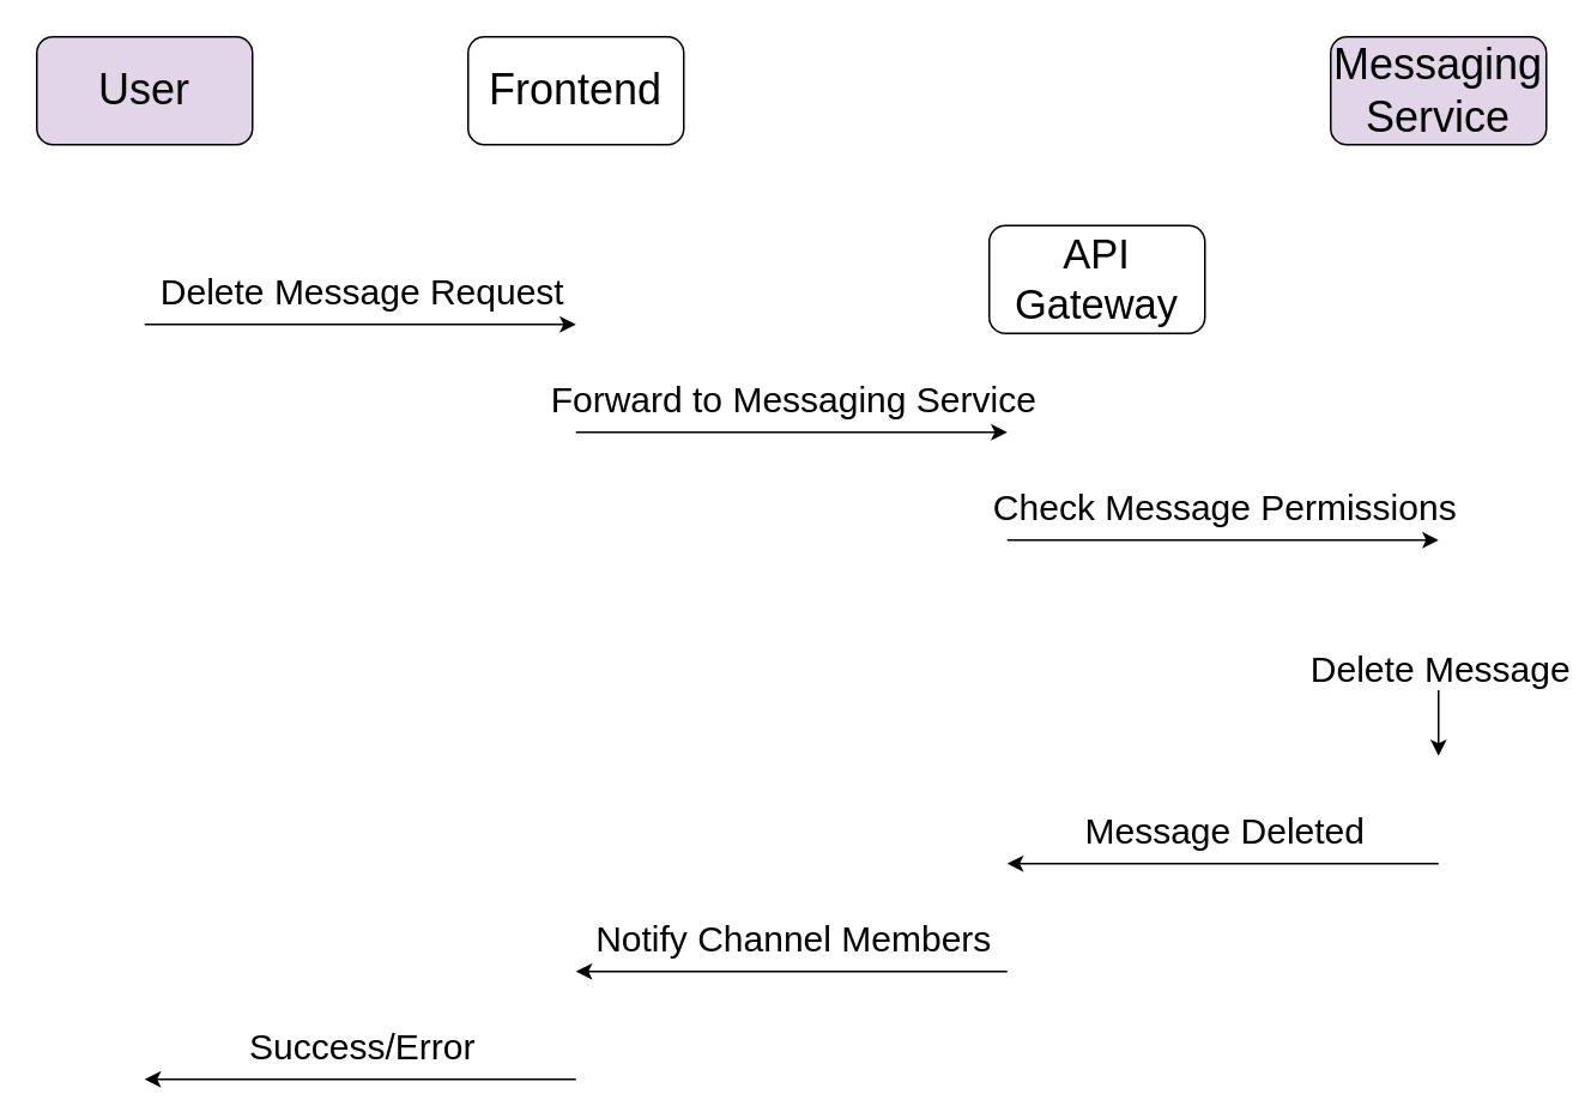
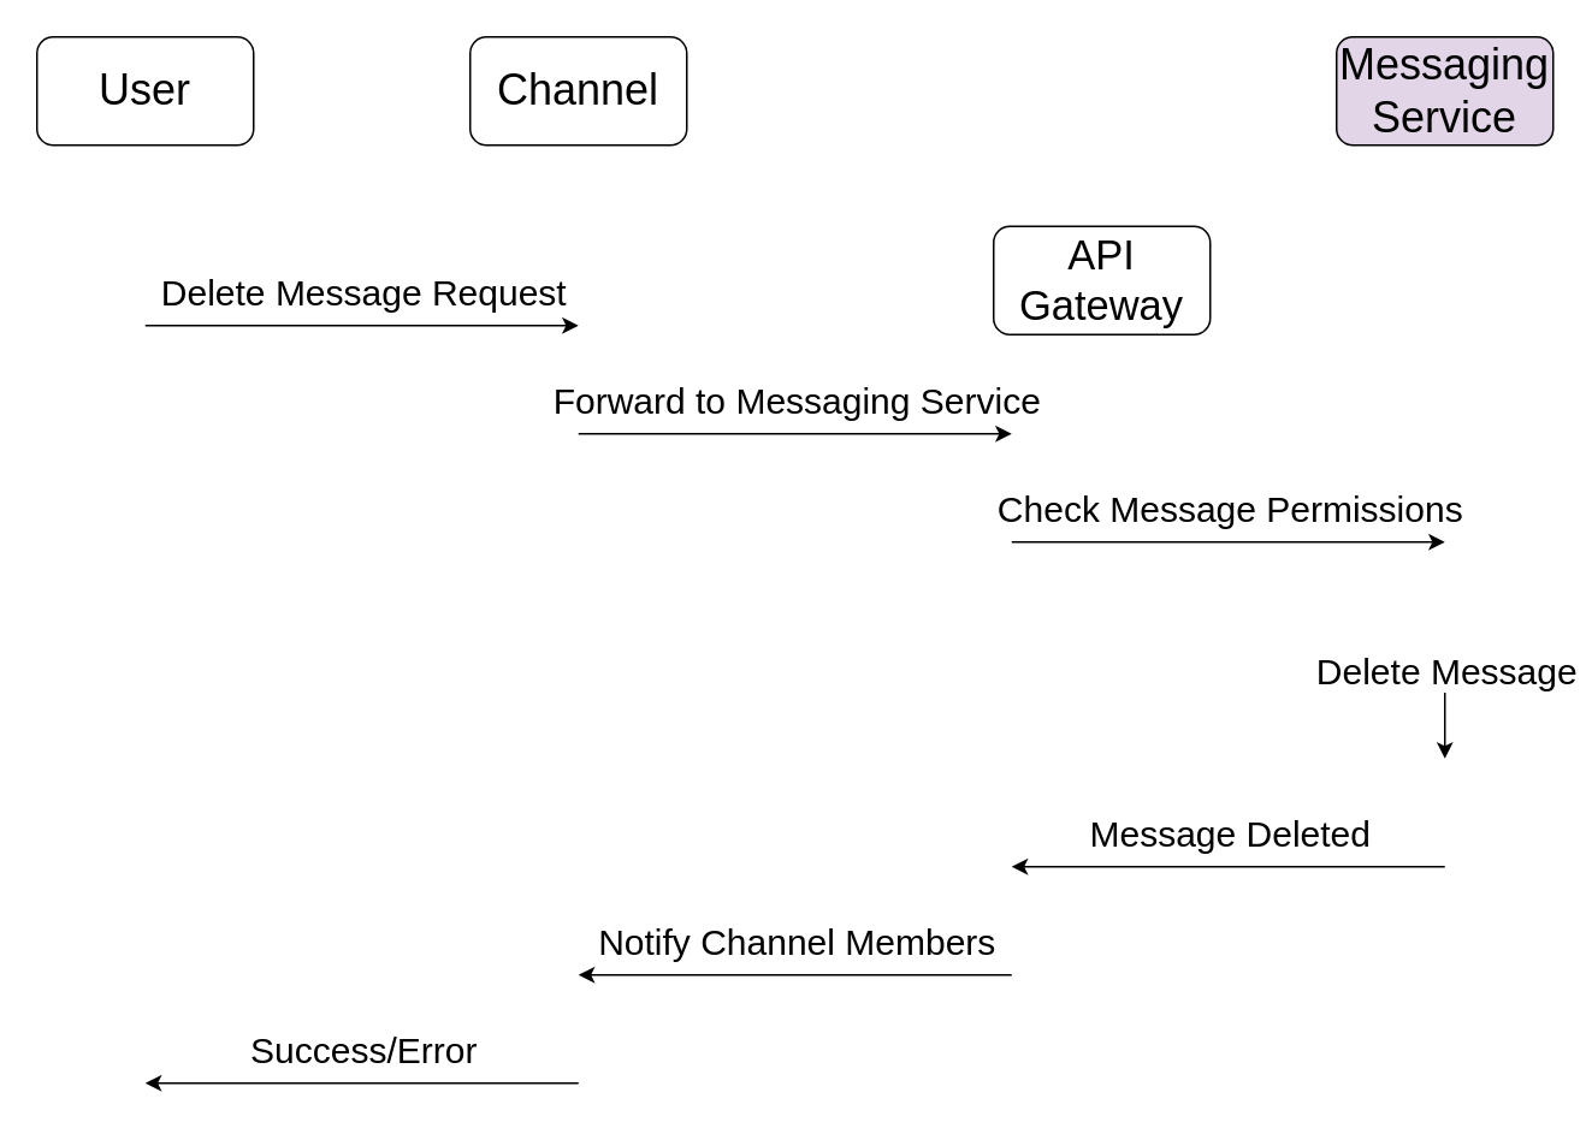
  <mxCell id="0" />
  <mxCell id="1" parent="0" />
- <mxCell id="2" value="&lt;font style=&quot;font-size: 24px;&quot;&gt;User&lt;/font&gt;" style="rounded=1;whiteSpace=wrap;html=1;fillColor=#e1d5e7;" vertex="1" parent="1"><mxGeometry x="20" y="20" width="120" height="60" as="geometry" /></mxCell>
- <mxCell id="3" value="&lt;font style=&quot;font-size: 24px;&quot;&gt;Frontend&lt;/font&gt;" style="rounded=1;whiteSpace=wrap;html=1;" vertex="1" parent="1"><mxGeometry x="260" y="20" width="120" height="60" as="geometry" /></mxCell>
+ <mxCell id="2" value="&lt;font style=&quot;font-size: 24px;&quot;&gt;User&lt;/font&gt;" style="rounded=1;whiteSpace=wrap;html=1;" vertex="1" parent="1"><mxGeometry x="20" y="20" width="120" height="60" as="geometry" /></mxCell>
+ <mxCell id="3" value="&lt;font style=&quot;font-size: 24px;&quot;&gt;Channel&lt;/font&gt;" style="rounded=1;whiteSpace=wrap;html=1;" vertex="1" parent="1"><mxGeometry x="260" y="20" width="120" height="60" as="geometry" /></mxCell>
  <mxCell id="4" value="&lt;font style=&quot;font-size: 23px;&quot;&gt;API Gateway&lt;/font&gt;" style="rounded=1;whiteSpace=wrap;html=1;" vertex="1" parent="1"><mxGeometry x="550" y="125" width="120" height="60" as="geometry" /></mxCell>
  <mxCell id="5" value="&lt;font style=&quot;font-size: 24px;&quot;&gt;Messaging Service&lt;/font&gt;" style="rounded=1;whiteSpace=wrap;html=1;fillColor=#e1d5e7;" vertex="1" parent="1"><mxGeometry x="740" y="20" width="120" height="60" as="geometry" /></mxCell>
  <mxCell id="6" value="" style="endArrow=classic;html=1;rounded=0;" edge="1" parent="1"><mxGeometry width="50" height="50" relative="1" as="geometry"><mxPoint x="80" y="180" as="sourcePoint" /><mxPoint x="320" y="180" as="targetPoint" /></mxGeometry></mxCell>
  <mxCell id="7" value="&lt;font style=&quot;font-size: 20px;&quot;&gt;Delete Message Request&lt;/font&gt;" style="edgeLabel;html=1;align=center;verticalAlign=middle;resizable=0;points=[];" vertex="1" connectable="0" parent="6"><mxGeometry x="-0.003" relative="1" as="geometry"><mxPoint y="-20" as="offset" /></mxGeometry></mxCell>
  <mxCell id="8" value="" style="endArrow=classic;html=1;rounded=0;" edge="1" parent="1"><mxGeometry width="50" height="50" relative="1" as="geometry"><mxPoint x="320" y="240" as="sourcePoint" /><mxPoint x="560" y="240" as="targetPoint" /></mxGeometry></mxCell>
  <mxCell id="9" value="&lt;div&gt;&lt;span style=&quot;font-size: 20px;&quot;&gt;Forward to Messaging Service&lt;/span&gt;&lt;/div&gt;" style="edgeLabel;html=1;align=center;verticalAlign=middle;resizable=0;points=[];" vertex="1" connectable="0" parent="8"><mxGeometry x="-0.003" relative="1" as="geometry"><mxPoint y="-20" as="offset" /></mxGeometry></mxCell>
  <mxCell id="10" value="" style="endArrow=classic;html=1;rounded=0;" edge="1" parent="1"><mxGeometry width="50" height="50" relative="1" as="geometry"><mxPoint x="560" y="300" as="sourcePoint" /><mxPoint x="800" y="300" as="targetPoint" /></mxGeometry></mxCell>
  <mxCell id="11" value="&lt;div&gt;&lt;span style=&quot;font-size: 20px;&quot;&gt;Check Message Permissions&lt;/span&gt;&lt;/div&gt;" style="edgeLabel;html=1;align=center;verticalAlign=middle;resizable=0;points=[];" vertex="1" connectable="0" parent="10"><mxGeometry x="-0.003" relative="1" as="geometry"><mxPoint y="-20" as="offset" /></mxGeometry></mxCell>
  <mxCell id="12" value="" style="endArrow=classic;html=1;rounded=0;" edge="1" parent="1"><mxGeometry width="50" height="50" relative="1" as="geometry"><mxPoint x="800" y="360" as="sourcePoint" /><mxPoint x="800" y="420" as="targetPoint" /></mxGeometry></mxCell>
  <mxCell id="13" value="&lt;div&gt;&lt;span style=&quot;font-size: 20px;&quot;&gt;Delete Message&lt;/span&gt;&lt;/div&gt;" style="edgeLabel;html=1;align=center;verticalAlign=middle;resizable=0;points=[];" vertex="1" connectable="0" parent="12"><mxGeometry x="-0.003" relative="1" as="geometry"><mxPoint y="-20" as="offset" /></mxGeometry></mxCell>
  <mxCell id="14" value="" style="endArrow=classic;html=1;rounded=0;" edge="1" parent="1"><mxGeometry width="50" height="50" relative="1" as="geometry"><mxPoint x="800" y="480" as="sourcePoint" /><mxPoint x="560" y="480" as="targetPoint" /></mxGeometry></mxCell>
  <mxCell id="15" value="&lt;div&gt;&lt;span style=&quot;font-size: 20px;&quot;&gt;Message Deleted&lt;/span&gt;&lt;/div&gt;" style="edgeLabel;html=1;align=center;verticalAlign=middle;resizable=0;points=[];" vertex="1" connectable="0" parent="14"><mxGeometry x="-0.003" relative="1" as="geometry"><mxPoint y="-20" as="offset" /></mxGeometry></mxCell>
  <mxCell id="16" value="" style="endArrow=classic;html=1;rounded=0;" edge="1" parent="1"><mxGeometry width="50" height="50" relative="1" as="geometry"><mxPoint x="560" y="540" as="sourcePoint" /><mxPoint x="320" y="540" as="targetPoint" /></mxGeometry></mxCell>
  <mxCell id="17" value="&lt;div&gt;&lt;span style=&quot;font-size: 20px;&quot;&gt;Notify Channel Members&lt;/span&gt;&lt;/div&gt;" style="edgeLabel;html=1;align=center;verticalAlign=middle;resizable=0;points=[];" vertex="1" connectable="0" parent="16"><mxGeometry x="-0.003" relative="1" as="geometry"><mxPoint y="-20" as="offset" /></mxGeometry></mxCell>
  <mxCell id="18" value="" style="endArrow=classic;html=1;rounded=0;" edge="1" parent="1"><mxGeometry width="50" height="50" relative="1" as="geometry"><mxPoint x="320" y="600" as="sourcePoint" /><mxPoint x="80" y="600" as="targetPoint" /></mxGeometry></mxCell>
  <mxCell id="19" value="&lt;div&gt;&lt;span style=&quot;font-size: 20px;&quot;&gt;Success/Error&lt;/span&gt;&lt;/div&gt;" style="edgeLabel;html=1;align=center;verticalAlign=middle;resizable=0;points=[];" vertex="1" connectable="0" parent="18"><mxGeometry x="-0.003" relative="1" as="geometry"><mxPoint y="-20" as="offset" /></mxGeometry></mxCell>
